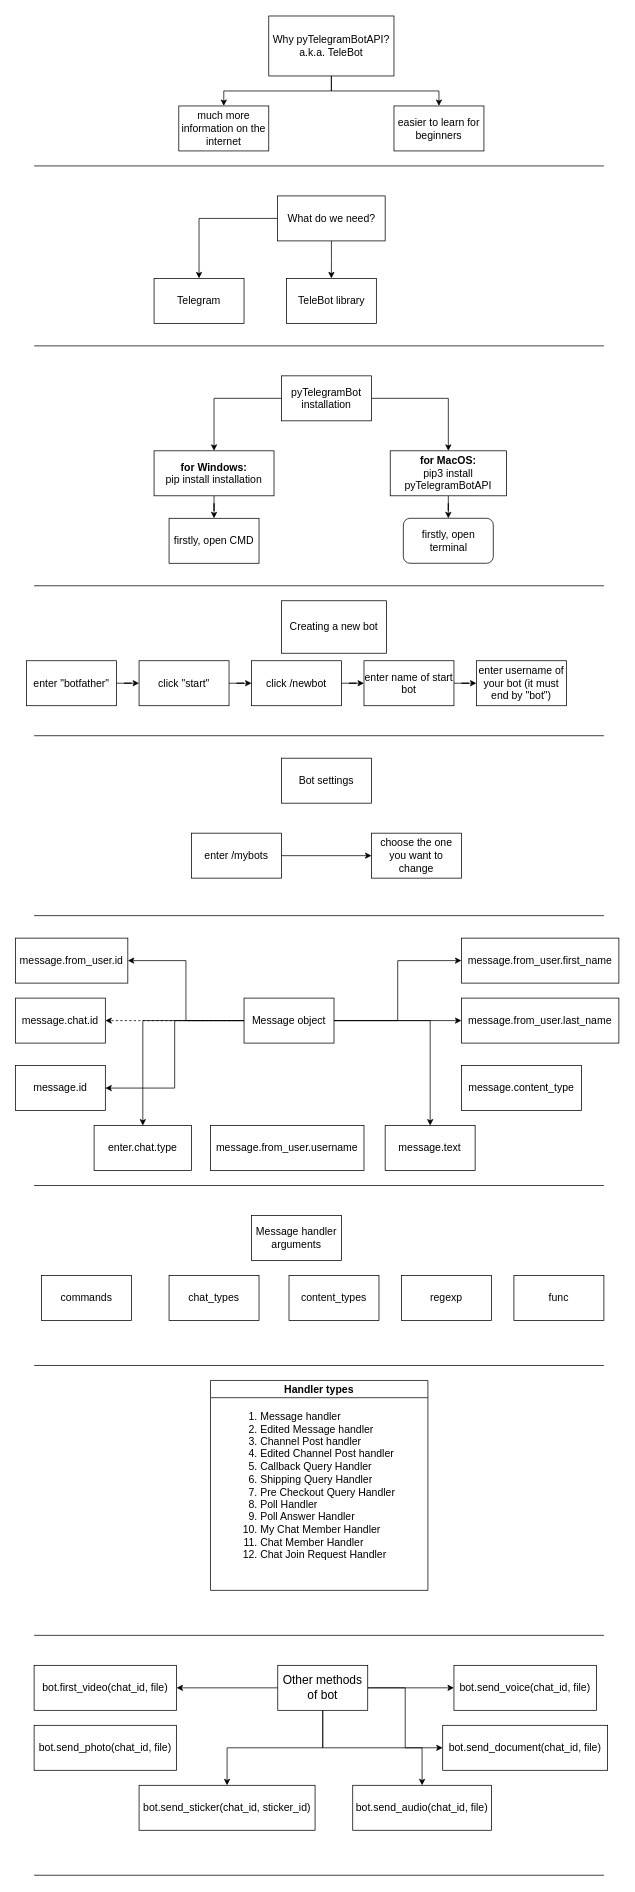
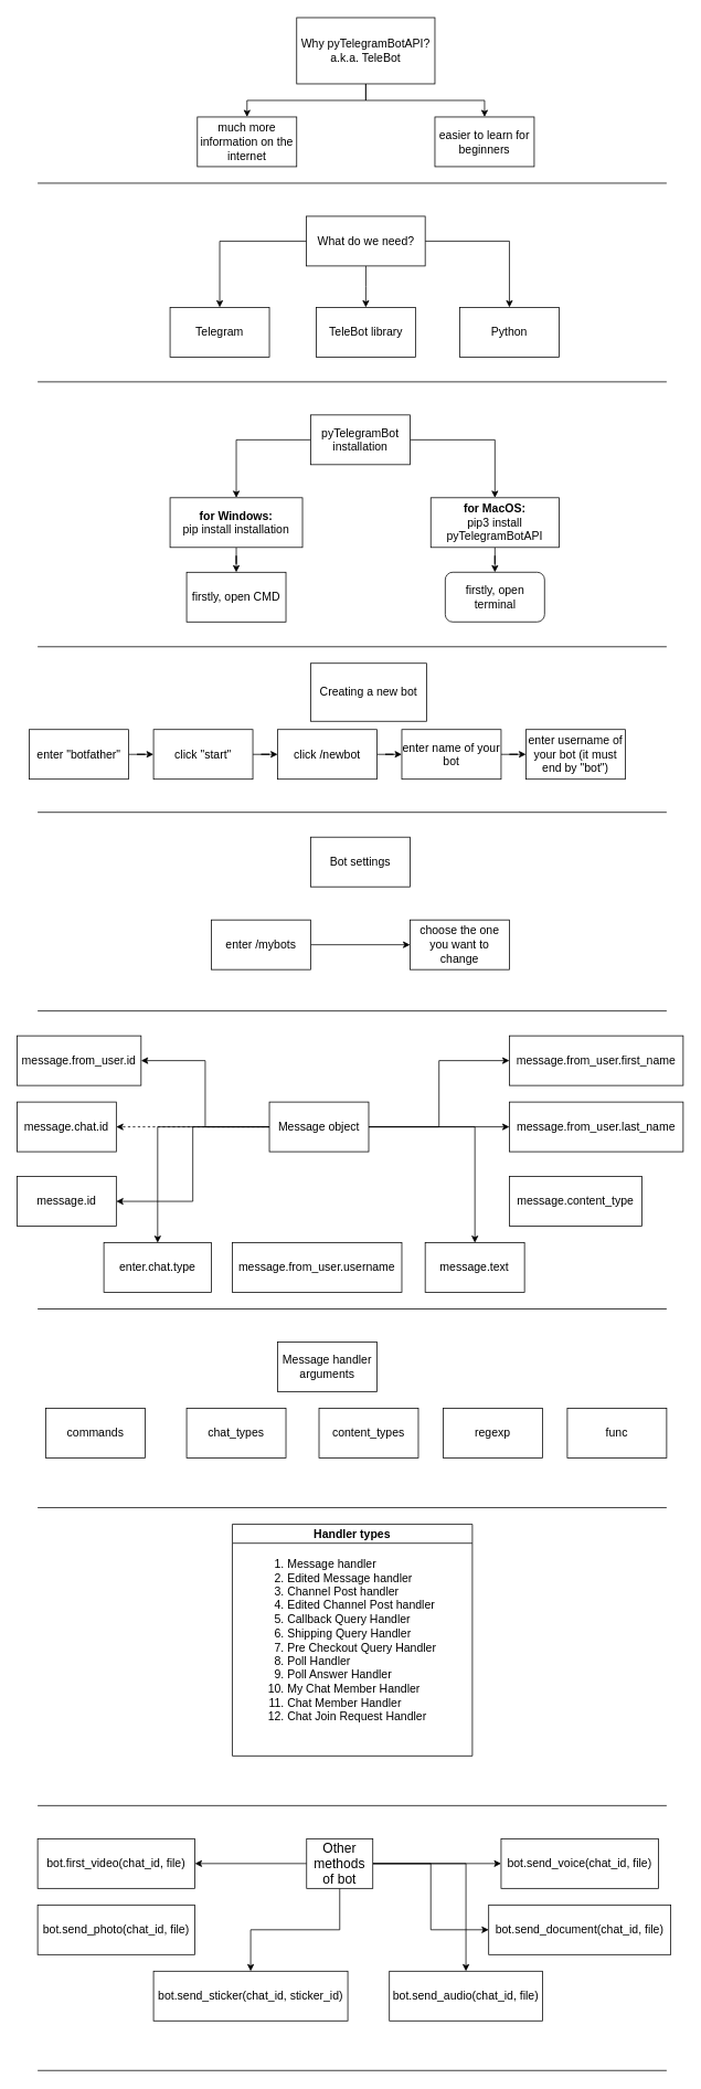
  <mxCell id="0" />
  <mxCell id="1" parent="0" />
  <mxCell id="2" style="edgeStyle=orthogonalEdgeStyle;rounded=0;orthogonalLoop=1;jettySize=auto;html=1;entryX=0.5;entryY=0;entryDx=0;entryDy=0;fontSize=14;" parent="1" source="4" target="5" edge="1"><mxGeometry relative="1" as="geometry" /></mxCell>
  <mxCell id="3" style="edgeStyle=orthogonalEdgeStyle;rounded=0;orthogonalLoop=1;jettySize=auto;html=1;entryX=0.5;entryY=0;entryDx=0;entryDy=0;fontSize=14;" parent="1" source="4" target="6" edge="1"><mxGeometry relative="1" as="geometry" /></mxCell>
  <mxCell id="4" value="&lt;font style=&quot;font-size: 14px&quot;&gt;Why pyTelegramBotAPI?&lt;br&gt;a.k.a. TeleBot&lt;br&gt;&lt;/font&gt;" style="rounded=0;whiteSpace=wrap;html=1;" parent="1" vertex="1"><mxGeometry x="358" y="20" width="167" height="80" as="geometry" /></mxCell>
  <mxCell id="5" value="much more information on the internet" style="rounded=0;whiteSpace=wrap;html=1;fontSize=14;" parent="1" vertex="1"><mxGeometry x="238" y="140" width="120" height="60" as="geometry" /></mxCell>
  <mxCell id="6" value="easier to learn for beginners" style="rounded=0;whiteSpace=wrap;html=1;fontSize=14;" parent="1" vertex="1"><mxGeometry x="525" y="140" width="120" height="60" as="geometry" /></mxCell>
  <mxCell id="7" value="" style="endArrow=none;html=1;rounded=0;fontSize=14;" parent="1" edge="1"><mxGeometry width="50" height="50" relative="1" as="geometry"><mxPoint x="45" y="220" as="sourcePoint" /><mxPoint x="805" y="220" as="targetPoint" /></mxGeometry></mxCell>
  <mxCell id="8" style="edgeStyle=orthogonalEdgeStyle;rounded=0;orthogonalLoop=1;jettySize=auto;html=1;fontSize=14;" parent="1" source="11" target="12" edge="1"><mxGeometry relative="1" as="geometry" /></mxCell>
  <mxCell id="9" style="edgeStyle=orthogonalEdgeStyle;rounded=0;orthogonalLoop=1;jettySize=auto;html=1;entryX=0.5;entryY=0;entryDx=0;entryDy=0;fontSize=14;" parent="1" source="11" target="13" edge="1"><mxGeometry relative="1" as="geometry" /></mxCell>
+ <mxCell id="10" style="edgeStyle=orthogonalEdgeStyle;rounded=0;orthogonalLoop=1;jettySize=auto;html=1;entryX=0.5;entryY=0;entryDx=0;entryDy=0;fontSize=14;" parent="1" source="11" target="14" edge="1"><mxGeometry relative="1" as="geometry" /></mxCell>
  <mxCell id="11" value="What do we need?" style="rounded=0;whiteSpace=wrap;html=1;fontSize=14;" parent="1" vertex="1"><mxGeometry x="369.75" y="260" width="143.5" height="60" as="geometry" /></mxCell>
  <mxCell id="12" value="Telegram" style="rounded=0;whiteSpace=wrap;html=1;fontSize=14;" parent="1" vertex="1"><mxGeometry x="205" y="370" width="120" height="60" as="geometry" /></mxCell>
  <mxCell id="13" value="TeleBot library" style="rounded=0;whiteSpace=wrap;html=1;fontSize=14;" parent="1" vertex="1"><mxGeometry x="381.5" y="370" width="120" height="60" as="geometry" /></mxCell>
+ <mxCell id="14" value="Python" style="rounded=0;whiteSpace=wrap;html=1;fontSize=14;" parent="1" vertex="1"><mxGeometry x="555" y="370" width="120" height="60" as="geometry" /></mxCell>
  <mxCell id="15" value="" style="endArrow=none;html=1;rounded=0;fontSize=14;" parent="1" edge="1"><mxGeometry width="50" height="50" relative="1" as="geometry"><mxPoint x="45" y="460" as="sourcePoint" /><mxPoint x="805" y="460" as="targetPoint" /></mxGeometry></mxCell>
  <mxCell id="16" style="edgeStyle=orthogonalEdgeStyle;rounded=0;orthogonalLoop=1;jettySize=auto;html=1;entryX=0.5;entryY=0;entryDx=0;entryDy=0;fontSize=14;" parent="1" source="18" target="20" edge="1"><mxGeometry relative="1" as="geometry" /></mxCell>
  <mxCell id="17" style="edgeStyle=orthogonalEdgeStyle;rounded=0;orthogonalLoop=1;jettySize=auto;html=1;entryX=0.5;entryY=0;entryDx=0;entryDy=0;fontSize=14;" parent="1" source="18" target="22" edge="1"><mxGeometry relative="1" as="geometry" /></mxCell>
  <mxCell id="18" value="pyTelegramBot installation" style="rounded=0;whiteSpace=wrap;html=1;fontSize=14;" parent="1" vertex="1"><mxGeometry x="375" y="500" width="120" height="60" as="geometry" /></mxCell>
  <mxCell id="19" style="edgeStyle=orthogonalEdgeStyle;rounded=0;orthogonalLoop=1;jettySize=auto;html=1;entryX=0.5;entryY=0;entryDx=0;entryDy=0;fontSize=14;" parent="1" source="20" target="23" edge="1"><mxGeometry relative="1" as="geometry" /></mxCell>
  <mxCell id="20" value="&lt;b&gt;for Windows:&lt;/b&gt;&lt;br&gt;pip install installation" style="rounded=0;whiteSpace=wrap;html=1;fontSize=14;" parent="1" vertex="1"><mxGeometry x="205" y="600" width="160" height="60" as="geometry" /></mxCell>
  <mxCell id="21" style="edgeStyle=orthogonalEdgeStyle;rounded=0;orthogonalLoop=1;jettySize=auto;html=1;entryX=0.5;entryY=0;entryDx=0;entryDy=0;fontSize=14;" parent="1" source="22" target="24" edge="1"><mxGeometry relative="1" as="geometry" /></mxCell>
  <mxCell id="22" value="&lt;b&gt;for MacOS:&lt;/b&gt;&lt;br&gt;pip3 install pyTelegramBotAPI" style="rounded=0;whiteSpace=wrap;html=1;fontSize=14;" parent="1" vertex="1"><mxGeometry x="520" y="600" width="155" height="60" as="geometry" /></mxCell>
  <mxCell id="23" value="firstly, open CMD" style="rounded=0;whiteSpace=wrap;html=1;fontSize=14;" parent="1" vertex="1"><mxGeometry x="225" y="690" width="120" height="60" as="geometry" /></mxCell>
  <mxCell id="24" value="firstly, open terminal" style="whiteSpace=wrap;html=1;fontSize=14;rounded=1;" parent="1" vertex="1"><mxGeometry x="537.5" y="690" width="120" height="60" as="geometry" /></mxCell>
  <mxCell id="25" value="" style="endArrow=none;html=1;rounded=0;fontSize=14;" parent="1" edge="1"><mxGeometry width="50" height="50" relative="1" as="geometry"><mxPoint x="45" y="780" as="sourcePoint" /><mxPoint x="805" y="780" as="targetPoint" /></mxGeometry></mxCell>
  <mxCell id="26" value="Creating a new bot" style="rounded=0;whiteSpace=wrap;html=1;fontSize=14;" parent="1" vertex="1"><mxGeometry x="375" y="800" width="140" height="70" as="geometry" /></mxCell>
  <mxCell id="27" style="edgeStyle=orthogonalEdgeStyle;rounded=0;orthogonalLoop=1;jettySize=auto;html=1;entryX=0;entryY=0.5;entryDx=0;entryDy=0;fontSize=14;" parent="1" source="28" target="30" edge="1"><mxGeometry relative="1" as="geometry" /></mxCell>
  <mxCell id="28" value="enter &quot;botfather&quot;" style="rounded=0;whiteSpace=wrap;html=1;fontSize=14;" parent="1" vertex="1"><mxGeometry x="35" y="880" width="120" height="60" as="geometry" /></mxCell>
  <mxCell id="29" style="edgeStyle=orthogonalEdgeStyle;rounded=0;orthogonalLoop=1;jettySize=auto;html=1;entryX=0;entryY=0.5;entryDx=0;entryDy=0;fontSize=14;" parent="1" source="30" target="32" edge="1"><mxGeometry relative="1" as="geometry" /></mxCell>
  <mxCell id="30" value="click &quot;start&quot;" style="rounded=0;whiteSpace=wrap;html=1;fontSize=14;" parent="1" vertex="1"><mxGeometry x="185" y="880" width="120" height="60" as="geometry" /></mxCell>
  <mxCell id="31" style="edgeStyle=orthogonalEdgeStyle;rounded=0;orthogonalLoop=1;jettySize=auto;html=1;entryX=0;entryY=0.5;entryDx=0;entryDy=0;fontSize=14;" parent="1" source="32" target="34" edge="1"><mxGeometry relative="1" as="geometry" /></mxCell>
  <mxCell id="32" value="click /newbot" style="rounded=0;whiteSpace=wrap;html=1;fontSize=14;" parent="1" vertex="1"><mxGeometry x="335" y="880" width="120" height="60" as="geometry" /></mxCell>
  <mxCell id="33" style="edgeStyle=orthogonalEdgeStyle;rounded=0;orthogonalLoop=1;jettySize=auto;html=1;entryX=0;entryY=0.5;entryDx=0;entryDy=0;fontSize=14;" parent="1" source="34" target="35" edge="1"><mxGeometry relative="1" as="geometry" /></mxCell>
- <mxCell id="34" value="enter name of start bot" style="rounded=0;whiteSpace=wrap;html=1;fontSize=14;" parent="1" vertex="1"><mxGeometry x="485" y="880" width="120" height="60" as="geometry" /></mxCell>
+ <mxCell id="34" value="enter name of your bot" style="rounded=0;whiteSpace=wrap;html=1;fontSize=14;" parent="1" vertex="1"><mxGeometry x="485" y="880" width="120" height="60" as="geometry" /></mxCell>
  <mxCell id="35" value="enter username of your bot (it must end by &quot;bot&quot;)" style="rounded=0;whiteSpace=wrap;html=1;fontSize=14;" parent="1" vertex="1"><mxGeometry x="635" y="880" width="120" height="60" as="geometry" /></mxCell>
  <mxCell id="36" value="" style="endArrow=none;html=1;rounded=0;fontSize=14;" parent="1" edge="1"><mxGeometry width="50" height="50" relative="1" as="geometry"><mxPoint x="45" y="980" as="sourcePoint" /><mxPoint x="805" y="980" as="targetPoint" /></mxGeometry></mxCell>
  <mxCell id="37" value="Bot settings" style="rounded=0;whiteSpace=wrap;html=1;fontSize=14;" parent="1" vertex="1"><mxGeometry x="375" y="1010" width="120" height="60" as="geometry" /></mxCell>
  <mxCell id="38" style="edgeStyle=orthogonalEdgeStyle;rounded=0;orthogonalLoop=1;jettySize=auto;html=1;entryX=0;entryY=0.5;entryDx=0;entryDy=0;fontSize=14;" parent="1" source="39" target="40" edge="1"><mxGeometry relative="1" as="geometry" /></mxCell>
  <mxCell id="39" value="enter /mybots" style="rounded=0;whiteSpace=wrap;html=1;fontSize=14;" parent="1" vertex="1"><mxGeometry x="255" y="1110" width="120" height="60" as="geometry" /></mxCell>
  <mxCell id="40" value="choose the one you want to change" style="rounded=0;whiteSpace=wrap;html=1;fontSize=14;" parent="1" vertex="1"><mxGeometry x="495" y="1110" width="120" height="60" as="geometry" /></mxCell>
  <mxCell id="41" style="edgeStyle=orthogonalEdgeStyle;rounded=0;orthogonalLoop=1;jettySize=auto;html=1;entryX=0;entryY=0.5;entryDx=0;entryDy=0;fontSize=14;" parent="1" source="48" target="53" edge="1"><mxGeometry relative="1" as="geometry" /></mxCell>
  <mxCell id="42" style="edgeStyle=orthogonalEdgeStyle;rounded=0;orthogonalLoop=1;jettySize=auto;html=1;entryX=1;entryY=0.5;entryDx=0;entryDy=0;fontSize=14;" parent="1" source="48" target="51" edge="1"><mxGeometry relative="1" as="geometry" /></mxCell>
  <mxCell id="43" style="edgeStyle=orthogonalEdgeStyle;rounded=0;orthogonalLoop=1;jettySize=auto;html=1;entryX=1;entryY=0.5;entryDx=0;entryDy=0;fontSize=14;dashed=1;" parent="1" source="48" target="50" edge="1"><mxGeometry relative="1" as="geometry" /></mxCell>
  <mxCell id="44" style="edgeStyle=orthogonalEdgeStyle;rounded=0;orthogonalLoop=1;jettySize=auto;html=1;entryX=1;entryY=0.5;entryDx=0;entryDy=0;fontSize=14;" parent="1" source="48" target="57" edge="1"><mxGeometry relative="1" as="geometry" /></mxCell>
  <mxCell id="45" style="edgeStyle=orthogonalEdgeStyle;rounded=0;orthogonalLoop=1;jettySize=auto;html=1;entryX=0.5;entryY=0;entryDx=0;entryDy=0;fontSize=14;" parent="1" source="48" target="56" edge="1"><mxGeometry relative="1" as="geometry" /></mxCell>
  <mxCell id="46" style="edgeStyle=orthogonalEdgeStyle;rounded=0;orthogonalLoop=1;jettySize=auto;html=1;fontSize=14;" parent="1" source="48" target="52" edge="1"><mxGeometry relative="1" as="geometry" /></mxCell>
  <mxCell id="47" style="edgeStyle=orthogonalEdgeStyle;rounded=0;orthogonalLoop=1;jettySize=auto;html=1;entryX=0;entryY=0.5;entryDx=0;entryDy=0;fontSize=14;" parent="1" source="48" target="54" edge="1"><mxGeometry relative="1" as="geometry" /></mxCell>
  <mxCell id="48" value="Message object" style="rounded=0;whiteSpace=wrap;html=1;fontSize=14;" parent="1" vertex="1"><mxGeometry x="325" y="1330" width="120" height="60" as="geometry" /></mxCell>
  <mxCell id="49" value="" style="endArrow=none;html=1;rounded=0;fontSize=14;" parent="1" edge="1"><mxGeometry width="50" height="50" relative="1" as="geometry"><mxPoint x="45" y="1220" as="sourcePoint" /><mxPoint x="805" y="1220" as="targetPoint" /></mxGeometry></mxCell>
  <mxCell id="50" value="message.chat.id" style="rounded=0;whiteSpace=wrap;html=1;fontSize=14;" parent="1" vertex="1"><mxGeometry x="20" y="1330" width="120" height="60" as="geometry" /></mxCell>
  <mxCell id="51" value="message.from_user.id" style="rounded=0;whiteSpace=wrap;html=1;fontSize=14;" parent="1" vertex="1"><mxGeometry x="20" y="1250" width="150" height="60" as="geometry" /></mxCell>
  <mxCell id="52" value="message.text" style="rounded=0;whiteSpace=wrap;html=1;fontSize=14;" parent="1" vertex="1"><mxGeometry x="513.25" y="1500" width="120" height="60" as="geometry" /></mxCell>
  <mxCell id="53" value="message.from_user.first_name" style="rounded=0;whiteSpace=wrap;html=1;fontSize=14;" parent="1" vertex="1"><mxGeometry x="615" y="1250" width="210" height="60" as="geometry" /></mxCell>
  <mxCell id="54" value="message.from_user.last_name" style="rounded=0;whiteSpace=wrap;html=1;fontSize=14;" parent="1" vertex="1"><mxGeometry x="615" y="1330" width="210" height="60" as="geometry" /></mxCell>
  <mxCell id="55" value="message.from_user.username" style="rounded=0;whiteSpace=wrap;html=1;fontSize=14;" parent="1" vertex="1"><mxGeometry x="280.25" y="1500" width="204.75" height="60" as="geometry" /></mxCell>
  <mxCell id="56" value="enter.chat.type" style="rounded=0;whiteSpace=wrap;html=1;fontSize=14;" parent="1" vertex="1"><mxGeometry x="125" y="1500" width="130" height="60" as="geometry" /></mxCell>
  <mxCell id="57" value="message.id" style="rounded=0;whiteSpace=wrap;html=1;fontSize=14;" parent="1" vertex="1"><mxGeometry x="20" y="1420" width="120" height="60" as="geometry" /></mxCell>
  <mxCell id="58" value="message.content_type" style="rounded=0;whiteSpace=wrap;html=1;fontSize=14;" parent="1" vertex="1"><mxGeometry x="615" y="1420" width="160" height="60" as="geometry" /></mxCell>
  <mxCell id="59" value="" style="endArrow=none;html=1;rounded=0;fontSize=14;" parent="1" edge="1"><mxGeometry width="50" height="50" relative="1" as="geometry"><mxPoint x="45" y="1580" as="sourcePoint" /><mxPoint x="805" y="1580" as="targetPoint" /></mxGeometry></mxCell>
  <mxCell id="60" value="Message handler arguments" style="rounded=0;whiteSpace=wrap;html=1;fontSize=14;" parent="1" vertex="1"><mxGeometry x="335" y="1620" width="120" height="60" as="geometry" /></mxCell>
  <mxCell id="61" value="commands" style="rounded=0;whiteSpace=wrap;html=1;fontSize=14;" parent="1" vertex="1"><mxGeometry x="55" y="1700" width="120" height="60" as="geometry" /></mxCell>
  <mxCell id="62" value="chat_types" style="rounded=0;whiteSpace=wrap;html=1;fontSize=14;" parent="1" vertex="1"><mxGeometry x="225" y="1700" width="120" height="60" as="geometry" /></mxCell>
  <mxCell id="63" value="content_types" style="rounded=0;whiteSpace=wrap;html=1;fontSize=14;" parent="1" vertex="1"><mxGeometry x="385" y="1700" width="120" height="60" as="geometry" /></mxCell>
  <mxCell id="64" value="regexp" style="rounded=0;whiteSpace=wrap;html=1;fontSize=14;" parent="1" vertex="1"><mxGeometry x="535" y="1700" width="120" height="60" as="geometry" /></mxCell>
  <mxCell id="65" value="func" style="rounded=0;whiteSpace=wrap;html=1;fontSize=14;" parent="1" vertex="1"><mxGeometry x="685" y="1700" width="120" height="60" as="geometry" /></mxCell>
  <mxCell id="66" value="" style="endArrow=none;html=1;rounded=0;fontSize=14;" parent="1" edge="1"><mxGeometry width="50" height="50" relative="1" as="geometry"><mxPoint x="45" y="1820" as="sourcePoint" /><mxPoint x="805" y="1820" as="targetPoint" /></mxGeometry></mxCell>
  <mxCell id="67" value="Handler types" style="swimlane;fontSize=14;" parent="1" vertex="1"><mxGeometry x="280.25" y="1840" width="290" height="280" as="geometry" /></mxCell>
  <mxCell id="68" value="&lt;div&gt;&lt;ol&gt;&lt;li&gt;Message handler&lt;/li&gt;&lt;li&gt;Edited Message handler&lt;/li&gt;&lt;li&gt;Channel Post handler&lt;/li&gt;&lt;li&gt;Edited Channel Post handler&lt;/li&gt;&lt;li&gt;Callback Query Handler&lt;/li&gt;&lt;li&gt;Shipping Query Handler&lt;/li&gt;&lt;li&gt;Pre Checkout Query Handler&lt;/li&gt;&lt;li&gt;Poll Handler&lt;/li&gt;&lt;li&gt;Poll Answer Handler&lt;/li&gt;&lt;li&gt;My Chat Member Handler&lt;/li&gt;&lt;li&gt;Chat Member Handler&lt;/li&gt;&lt;li&gt;Chat Join Request Handler&lt;/li&gt;&lt;/ol&gt;&lt;/div&gt;" style="text;html=1;align=left;verticalAlign=middle;resizable=0;points=[];autosize=1;strokeColor=none;fillColor=none;fontSize=14;" parent="67" vertex="1"><mxGeometry x="25" y="20" width="240" height="240" as="geometry" /></mxCell>
  <mxCell id="69" value="" style="endArrow=none;html=1;rounded=0;" edge="1" parent="1"><mxGeometry width="50" height="50" relative="1" as="geometry"><mxPoint x="45" y="2180" as="sourcePoint" /><mxPoint x="805" y="2180" as="targetPoint" /></mxGeometry></mxCell>
  <mxCell id="70" style="edgeStyle=orthogonalEdgeStyle;rounded=0;orthogonalLoop=1;jettySize=auto;html=1;entryX=0.5;entryY=0;entryDx=0;entryDy=0;fontSize=14;" edge="1" parent="1" source="75" target="78"><mxGeometry relative="1" as="geometry" /></mxCell>
  <mxCell id="71" style="edgeStyle=orthogonalEdgeStyle;rounded=0;orthogonalLoop=1;jettySize=auto;html=1;fontSize=14;" edge="1" parent="1" source="75" target="81"><mxGeometry relative="1" as="geometry" /></mxCell>
  <mxCell id="72" style="edgeStyle=orthogonalEdgeStyle;rounded=0;orthogonalLoop=1;jettySize=auto;html=1;entryX=0;entryY=0.5;entryDx=0;entryDy=0;fontSize=14;" edge="1" parent="1" source="75" target="80"><mxGeometry relative="1" as="geometry" /></mxCell>
  <mxCell id="73" style="edgeStyle=orthogonalEdgeStyle;rounded=0;orthogonalLoop=1;jettySize=auto;html=1;entryX=0;entryY=0.5;entryDx=0;entryDy=0;fontSize=14;" edge="1" parent="1" source="75" target="79"><mxGeometry relative="1" as="geometry" /></mxCell>
  <mxCell id="74" style="edgeStyle=orthogonalEdgeStyle;rounded=0;orthogonalLoop=1;jettySize=auto;html=1;entryX=1;entryY=0.5;entryDx=0;entryDy=0;fontSize=14;" edge="1" parent="1" source="75" target="76"><mxGeometry relative="1" as="geometry" /></mxCell>
- <mxCell id="75" value="&lt;font size=&quot;3&quot;&gt;Other methods of bot&lt;/font&gt;" style="rounded=0;whiteSpace=wrap;html=1;" vertex="1" parent="1"><mxGeometry x="370" y="2220" width="120" height="60" as="geometry" /></mxCell>
+ <mxCell id="75" value="&lt;font size=&quot;3&quot;&gt;Other methods of bot&lt;/font&gt;" style="rounded=0;whiteSpace=wrap;html=1;" vertex="1" parent="1"><mxGeometry x="370" y="2220" width="80" height="60" as="geometry" /></mxCell>
  <mxCell id="76" value="bot.first_video(chat_id, file)" style="rounded=0;whiteSpace=wrap;html=1;fontSize=14;" vertex="1" parent="1"><mxGeometry x="45" y="2220" width="190" height="60" as="geometry" /></mxCell>
  <mxCell id="77" value="bot.send_photo(chat_id, file)" style="rounded=0;whiteSpace=wrap;html=1;fontSize=14;" vertex="1" parent="1"><mxGeometry x="45" y="2300" width="190" height="60" as="geometry" /></mxCell>
  <mxCell id="78" value="bot.send_sticker(chat_id, sticker_id)" style="rounded=0;whiteSpace=wrap;html=1;fontSize=14;" vertex="1" parent="1"><mxGeometry x="185" y="2380" width="234.75" height="60" as="geometry" /></mxCell>
  <mxCell id="79" value="bot.send_document(chat_id, file)" style="rounded=0;whiteSpace=wrap;html=1;fontSize=14;" vertex="1" parent="1"><mxGeometry x="590" y="2300" width="220" height="60" as="geometry" /></mxCell>
  <mxCell id="80" value="bot.send_voice(chat_id, file)" style="rounded=0;whiteSpace=wrap;html=1;fontSize=14;" vertex="1" parent="1"><mxGeometry x="605" y="2220" width="190" height="60" as="geometry" /></mxCell>
  <mxCell id="81" value="bot.send_audio(chat_id, file)" style="rounded=0;whiteSpace=wrap;html=1;fontSize=14;" vertex="1" parent="1"><mxGeometry x="470" y="2380" width="185" height="60" as="geometry" /></mxCell>
  <mxCell id="82" value="" style="endArrow=none;html=1;rounded=0;fontSize=14;" edge="1" parent="1"><mxGeometry width="50" height="50" relative="1" as="geometry"><mxPoint x="45" y="2500" as="sourcePoint" /><mxPoint x="805" y="2500" as="targetPoint" /></mxGeometry></mxCell>
